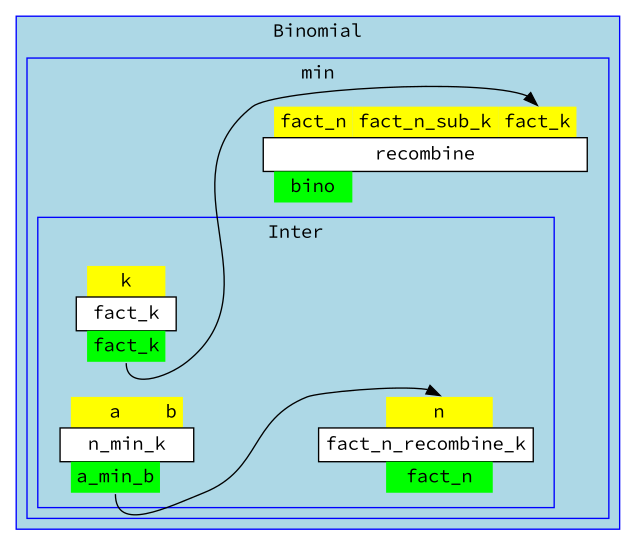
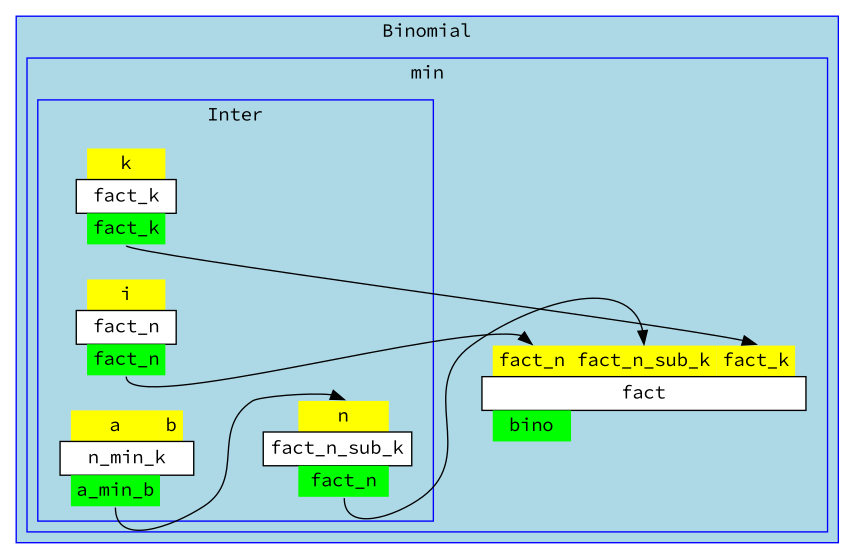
  digraph {
    fontname="Source Code Pro"
    rankdir=LR
    node [color=black fillcolor=none fontname="Source Code Pro" shape=none style=filled]
    edge [fontname="Source Code Pro" tailport=fact_n]
+   n1 [label=< 										<TABLE BORDER="0" CELLBORDER="1" CELLSPACING="0" CELLPADDING="4"> 											<TR><TD BORDER="0"></TD><TD PORT="i" BGCOLOR="yellow" BORDER="0">i</TD>			 											 <TD BORDER="0"></TD></TR> 											<TR><TD BGCOLOR="white" COLSPAN="3">fact_n</TD></TR> 											<TR><TD BORDER="0"></TD><TD PORT="fact_n" BGCOLOR="green" BORDER="0">fact_n</TD>			 											 <TD BORDER="0"></TD></TR> 										</TABLE>>]
    n2 [label=< 										<TABLE BORDER="0" CELLBORDER="1" CELLSPACING="0" CELLPADDING="4"> 											<TR><TD BORDER="0"></TD><TD PORT="a" BGCOLOR="yellow" BORDER="0">a</TD>			 											<TD PORT="b" BGCOLOR="yellow" BORDER="0">b</TD>			 											 <TD BORDER="0"></TD></TR> 											<TR><TD BGCOLOR="white" COLSPAN="4">n_min_k</TD></TR> 											<TR><TD BORDER="0"></TD><TD PORT="a_min_b" BGCOLOR="green" BORDER="0">a_min_b</TD>			 											 <TD BORDER="0"></TD></TR> 										</TABLE>>]
    n3 [label=< 										<TABLE BORDER="0" CELLBORDER="1" CELLSPACING="0" CELLPADDING="4"> 											<TR><TD BORDER="0"></TD><TD PORT="k" BGCOLOR="yellow" BORDER="0">k</TD>			 											 <TD BORDER="0"></TD></TR> 											<TR><TD BGCOLOR="white" COLSPAN="3">fact_k</TD></TR> 											<TR><TD BORDER="0"></TD><TD PORT="fact_k" BGCOLOR="green" BORDER="0">fact_k</TD>			 											 <TD BORDER="0"></TD></TR> 										</TABLE>>]
-   n4 [label=< 										<TABLE BORDER="0" CELLBORDER="1" CELLSPACING="0" CELLPADDING="4"> 											<TR><TD BORDER="0"></TD><TD PORT="n" BGCOLOR="yellow" BORDER="0">n</TD>			 											 <TD BORDER="0"></TD></TR> 											<TR><TD BGCOLOR="white" COLSPAN="3">fact_n_recombine_k</TD></TR> 											<TR><TD BORDER="0"></TD><TD PORT="fact_n" BGCOLOR="green" BORDER="0">fact_n</TD>			 											 <TD BORDER="0"></TD></TR> 										</TABLE>>]
-   n5 [label=< 									<TABLE BORDER="0" CELLBORDER="1" CELLSPACING="0" CELLPADDING="4"> 										<TR><TD BORDER="0"></TD><TD PORT="fact_n" BGCOLOR="yellow" BORDER="0">fact_n</TD>			 										<TD PORT="fact_n_sub_k" BGCOLOR="yellow" BORDER="0">fact_n_sub_k</TD>			 										<TD PORT="fact_k" BGCOLOR="yellow" BORDER="0">fact_k</TD>			 										 <TD BORDER="0"></TD></TR> 										<TR><TD BGCOLOR="white" COLSPAN="5">recombine</TD></TR> 										<TR><TD BORDER="0"></TD><TD PORT="bino" BGCOLOR="green" BORDER="0">bino</TD>			 										 <TD BORDER="0"></TD></TR> 									</TABLE>>]
+   n4 [label=< 										<TABLE BORDER="0" CELLBORDER="1" CELLSPACING="0" CELLPADDING="4"> 											<TR><TD BORDER="0"></TD><TD PORT="n" BGCOLOR="yellow" BORDER="0">n</TD>			 											 <TD BORDER="0"></TD></TR> 											<TR><TD BGCOLOR="white" COLSPAN="3">fact_n_sub_k</TD></TR> 											<TR><TD BORDER="0"></TD><TD PORT="fact_n" BGCOLOR="green" BORDER="0">fact_n</TD>			 											 <TD BORDER="0"></TD></TR> 										</TABLE>>]
+   n5 [label=< 									<TABLE BORDER="0" CELLBORDER="1" CELLSPACING="0" CELLPADDING="4"> 										<TR><TD BORDER="0"></TD><TD PORT="fact_n" BGCOLOR="yellow" BORDER="0">fact_n</TD>			 										<TD PORT="fact_n_sub_k" BGCOLOR="yellow" BORDER="0">fact_n_sub_k</TD>			 										<TD PORT="fact_k" BGCOLOR="yellow" BORDER="0">fact_k</TD>			 										 <TD BORDER="0"></TD></TR> 										<TR><TD BGCOLOR="white" COLSPAN="5">fact</TD></TR> 										<TR><TD BORDER="0"></TD><TD PORT="bino" BGCOLOR="green" BORDER="0">bino</TD>			 										 <TD BORDER="0"></TD></TR> 									</TABLE>>]
    subgraph cluster_1 {
      color=blue
      fillcolor=lightblue
      label=Binomial
      style=filled
      subgraph cluster_2 {
        color=blue
        fillcolor=lightblue
        label=min
        style=filled
        n5
        subgraph cluster_3 {
          color=blue
          fillcolor=lightblue
          label=Inter
          style=filled
+         n1
          n2
          n3
          n4
        }
      }
    }
+   n1 -> n5 [headport=fact_n]
    n2 -> n4 [headport=n tailport=a_min_b]
    n3 -> n5 [headport=fact_k tailport=fact_k]
+   n4 -> n5 [headport=fact_n_sub_k]
  }
